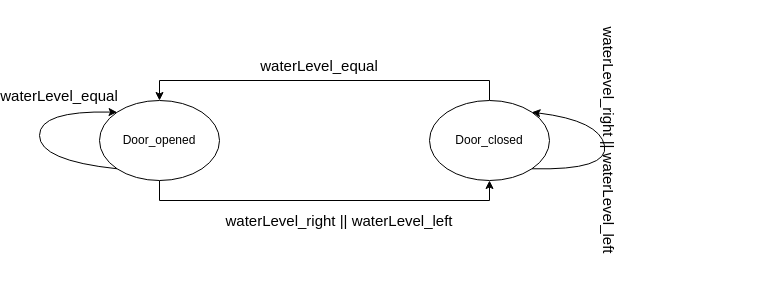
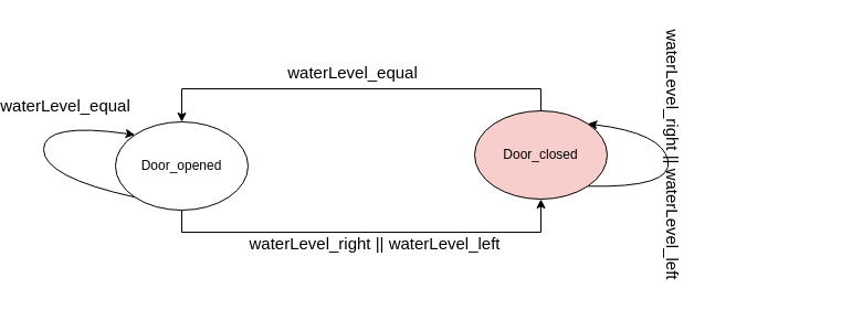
  <mxCell id="0" />
  <mxCell id="1" parent="0" />
  <mxCell id="2" style="edgeStyle=orthogonalEdgeStyle;rounded=0;orthogonalLoop=1;jettySize=auto;html=1;exitX=0.5;exitY=1;exitDx=0;exitDy=0;entryX=0.5;entryY=1;entryDx=0;entryDy=0;" edge="1" parent="1" source="3" target="5"><mxGeometry relative="1" as="geometry" /></mxCell>
- <mxCell id="3" value="Door_opened" style="ellipse;whiteSpace=wrap;html=1;" vertex="1" parent="1"><mxGeometry x="90" y="70" width="120" height="80" as="geometry" /></mxCell>
+ <mxCell id="3" value="Door_opened" style="ellipse;whiteSpace=wrap;html=1;" vertex="1" parent="1"><mxGeometry x="95" y="80" width="120" height="80" as="geometry" /></mxCell>
  <mxCell id="4" style="edgeStyle=orthogonalEdgeStyle;rounded=0;orthogonalLoop=1;jettySize=auto;html=1;exitX=0.5;exitY=0;exitDx=0;exitDy=0;entryX=0.5;entryY=0;entryDx=0;entryDy=0;" edge="1" parent="1" source="5" target="3"><mxGeometry relative="1" as="geometry" /></mxCell>
- <mxCell id="5" value="Door_closed" style="ellipse;whiteSpace=wrap;html=1;" vertex="1" parent="1"><mxGeometry x="420" y="70" width="120" height="80" as="geometry" /></mxCell>
+ <mxCell id="5" value="Door_closed" style="ellipse;whiteSpace=wrap;html=1;fillColor=#f8cecc;" vertex="1" parent="1"><mxGeometry x="420" y="70" width="120" height="80" as="geometry" /></mxCell>
  <mxCell id="6" value="" style="curved=1;endArrow=classic;html=1;rounded=0;exitX=0;exitY=1;exitDx=0;exitDy=0;entryX=0;entryY=0;entryDx=0;entryDy=0;" edge="1" parent="1" source="3" target="3"><mxGeometry width="50" height="50" relative="1" as="geometry"><mxPoint x="30" y="130" as="sourcePoint" /><mxPoint x="80" y="80" as="targetPoint" /><Array as="points"><mxPoint x="30" y="130" /><mxPoint x="30" y="80" /></Array></mxGeometry></mxCell>
  <mxCell id="7" value="" style="curved=1;endArrow=classic;html=1;rounded=0;exitX=1;exitY=1;exitDx=0;exitDy=0;entryX=1;entryY=0;entryDx=0;entryDy=0;" edge="1" parent="1" source="5" target="5"><mxGeometry width="50" height="50" relative="1" as="geometry"><mxPoint x="550" y="140" as="sourcePoint" /><mxPoint x="600" y="90" as="targetPoint" /><Array as="points"><mxPoint x="600" y="140" /><mxPoint x="590" y="90" /></Array></mxGeometry></mxCell>
  <mxCell id="8" value="&lt;font style=&quot;font-size: 15px;&quot;&gt;waterLevel_equal&lt;/font&gt;" style="text;html=1;strokeColor=none;fillColor=none;align=center;verticalAlign=middle;whiteSpace=wrap;rounded=0;" vertex="1" parent="1"><mxGeometry x="280" y="20" width="60" height="30" as="geometry" /></mxCell>
  <mxCell id="9" value="&lt;font style=&quot;font-size: 15px;&quot;&gt;waterLevel_equal&lt;/font&gt;" style="text;html=1;strokeColor=none;fillColor=none;align=center;verticalAlign=middle;whiteSpace=wrap;rounded=0;" vertex="1" parent="1"><mxGeometry x="20" y="50" width="60" height="30" as="geometry" /></mxCell>
  <mxCell id="10" value="&lt;font style=&quot;font-size: 15px;&quot;&gt;waterLevel_right || waterLevel_left&lt;/font&gt;" style="text;html=1;strokeColor=none;fillColor=none;align=center;verticalAlign=middle;whiteSpace=wrap;rounded=0;" vertex="1" parent="1"><mxGeometry x="190" y="180" width="280" height="20" as="geometry" /></mxCell>
  <mxCell id="11" value="&lt;font style=&quot;font-size: 15px;&quot;&gt;waterLevel_right || waterLevel_left&lt;/font&gt;" style="text;html=1;strokeColor=none;fillColor=none;align=center;verticalAlign=middle;whiteSpace=wrap;rounded=0;rotation=90;" vertex="1" parent="1"><mxGeometry x="460" y="100" width="280" height="20" as="geometry" /></mxCell>
